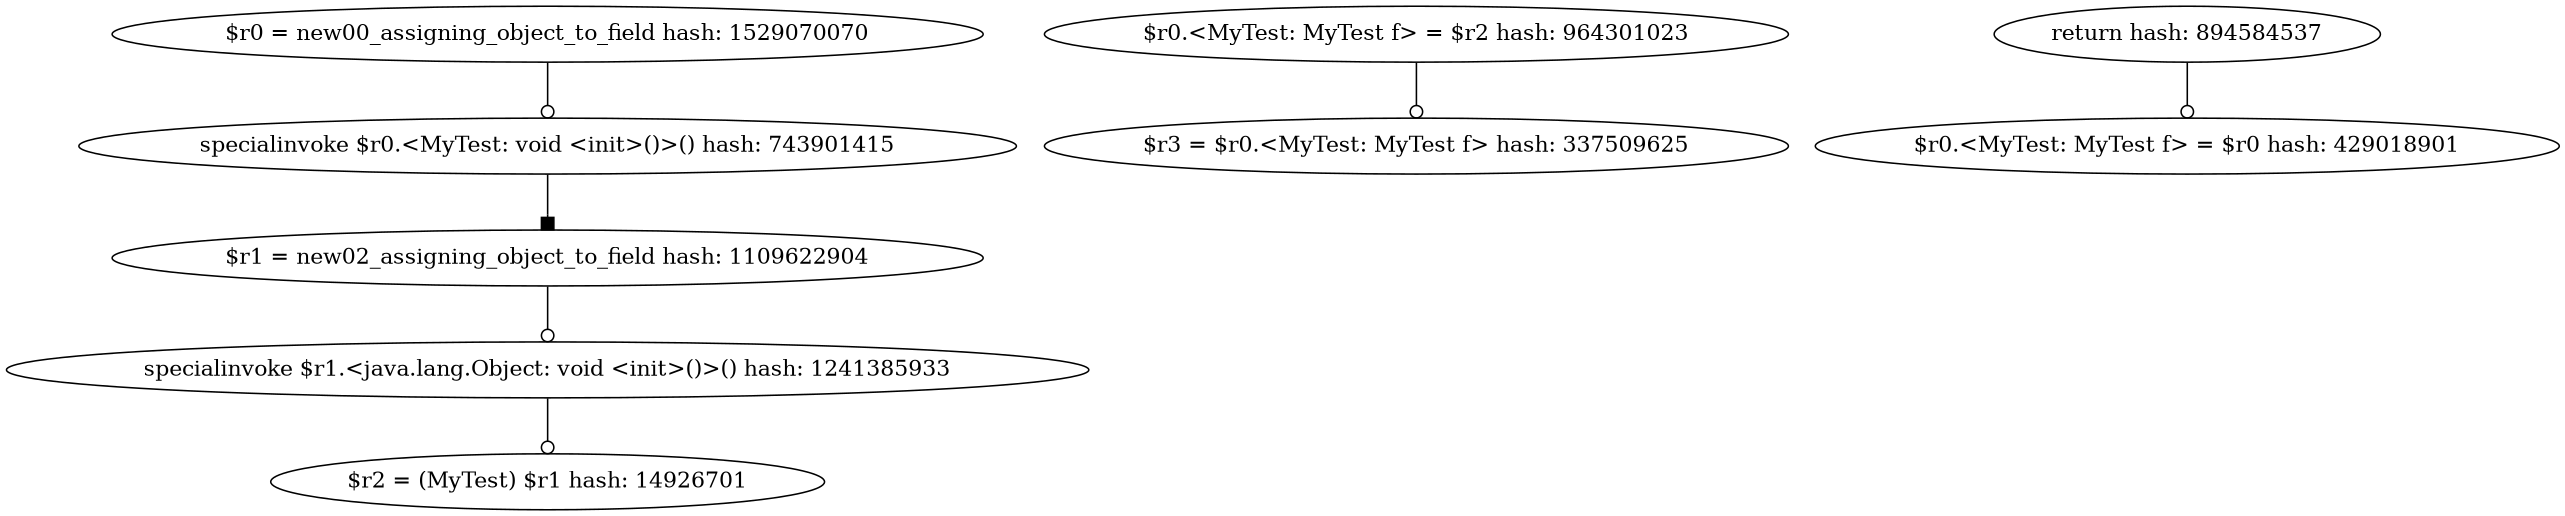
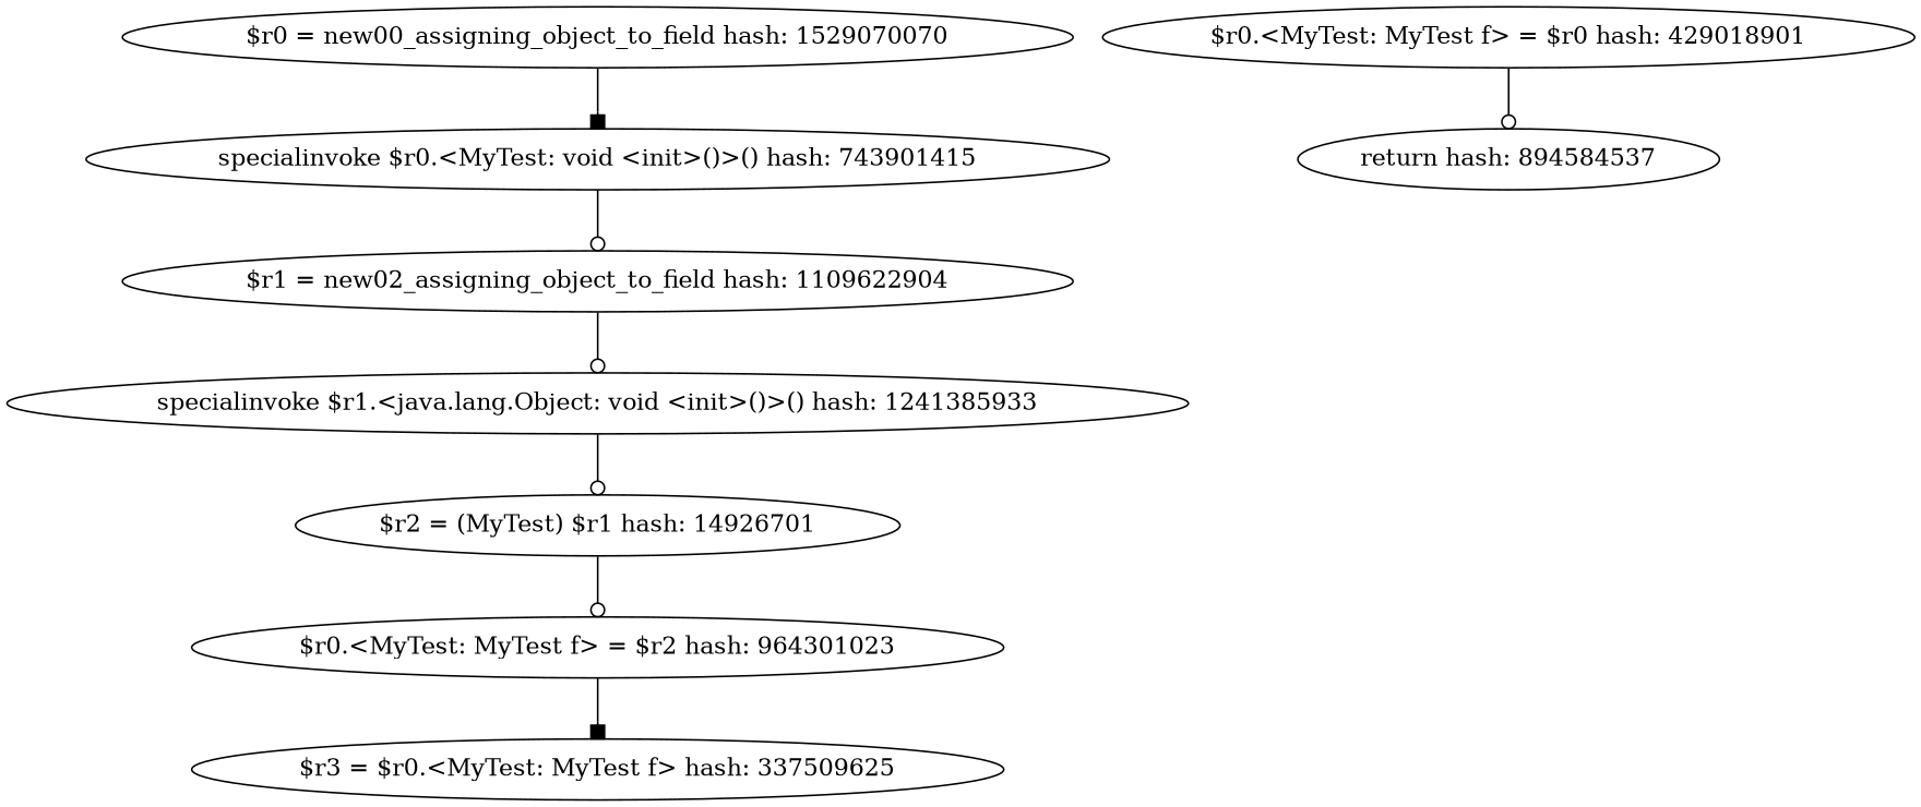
  digraph {
    edge [arrowhead=odot]
    "$r0 = new00_assigning_object_to_field hash: 1529070070"
    "specialinvoke $r0.<MyTest: void <init>()>() hash: 743901415"
    "$r1 = new02_assigning_object_to_field hash: 1109622904"
    "specialinvoke $r1.<java.lang.Object: void <init>()>() hash: 1241385933"
    "$r2 = (MyTest) $r1 hash: 14926701"
    "$r0.<MyTest: MyTest f> = $r2 hash: 964301023"
    "$r3 = $r0.<MyTest: MyTest f> hash: 337509625"
    n8 [label="return hash: 894584537"]
    "$r0.<MyTest: MyTest f> = $r0 hash: 429018901"
-   "$r0 = new00_assigning_object_to_field hash: 1529070070" -> "specialinvoke $r0.<MyTest: void <init>()>() hash: 743901415"
-   "specialinvoke $r0.<MyTest: void <init>()>() hash: 743901415" -> "$r1 = new02_assigning_object_to_field hash: 1109622904" [arrowhead=box]
+   "$r0 = new00_assigning_object_to_field hash: 1529070070" -> "specialinvoke $r0.<MyTest: void <init>()>() hash: 743901415" [arrowhead=box]
+   "specialinvoke $r0.<MyTest: void <init>()>() hash: 743901415" -> "$r1 = new02_assigning_object_to_field hash: 1109622904"
    "$r1 = new02_assigning_object_to_field hash: 1109622904" -> "specialinvoke $r1.<java.lang.Object: void <init>()>() hash: 1241385933"
    "specialinvoke $r1.<java.lang.Object: void <init>()>() hash: 1241385933" -> "$r2 = (MyTest) $r1 hash: 14926701"
-   "$r0.<MyTest: MyTest f> = $r2 hash: 964301023" -> "$r3 = $r0.<MyTest: MyTest f> hash: 337509625"
-   n8 -> "$r0.<MyTest: MyTest f> = $r0 hash: 429018901"
+   "$r2 = (MyTest) $r1 hash: 14926701" -> "$r0.<MyTest: MyTest f> = $r2 hash: 964301023"
+   "$r0.<MyTest: MyTest f> = $r2 hash: 964301023" -> "$r3 = $r0.<MyTest: MyTest f> hash: 337509625" [arrowhead=box]
+   "$r0.<MyTest: MyTest f> = $r0 hash: 429018901" -> n8
  }
